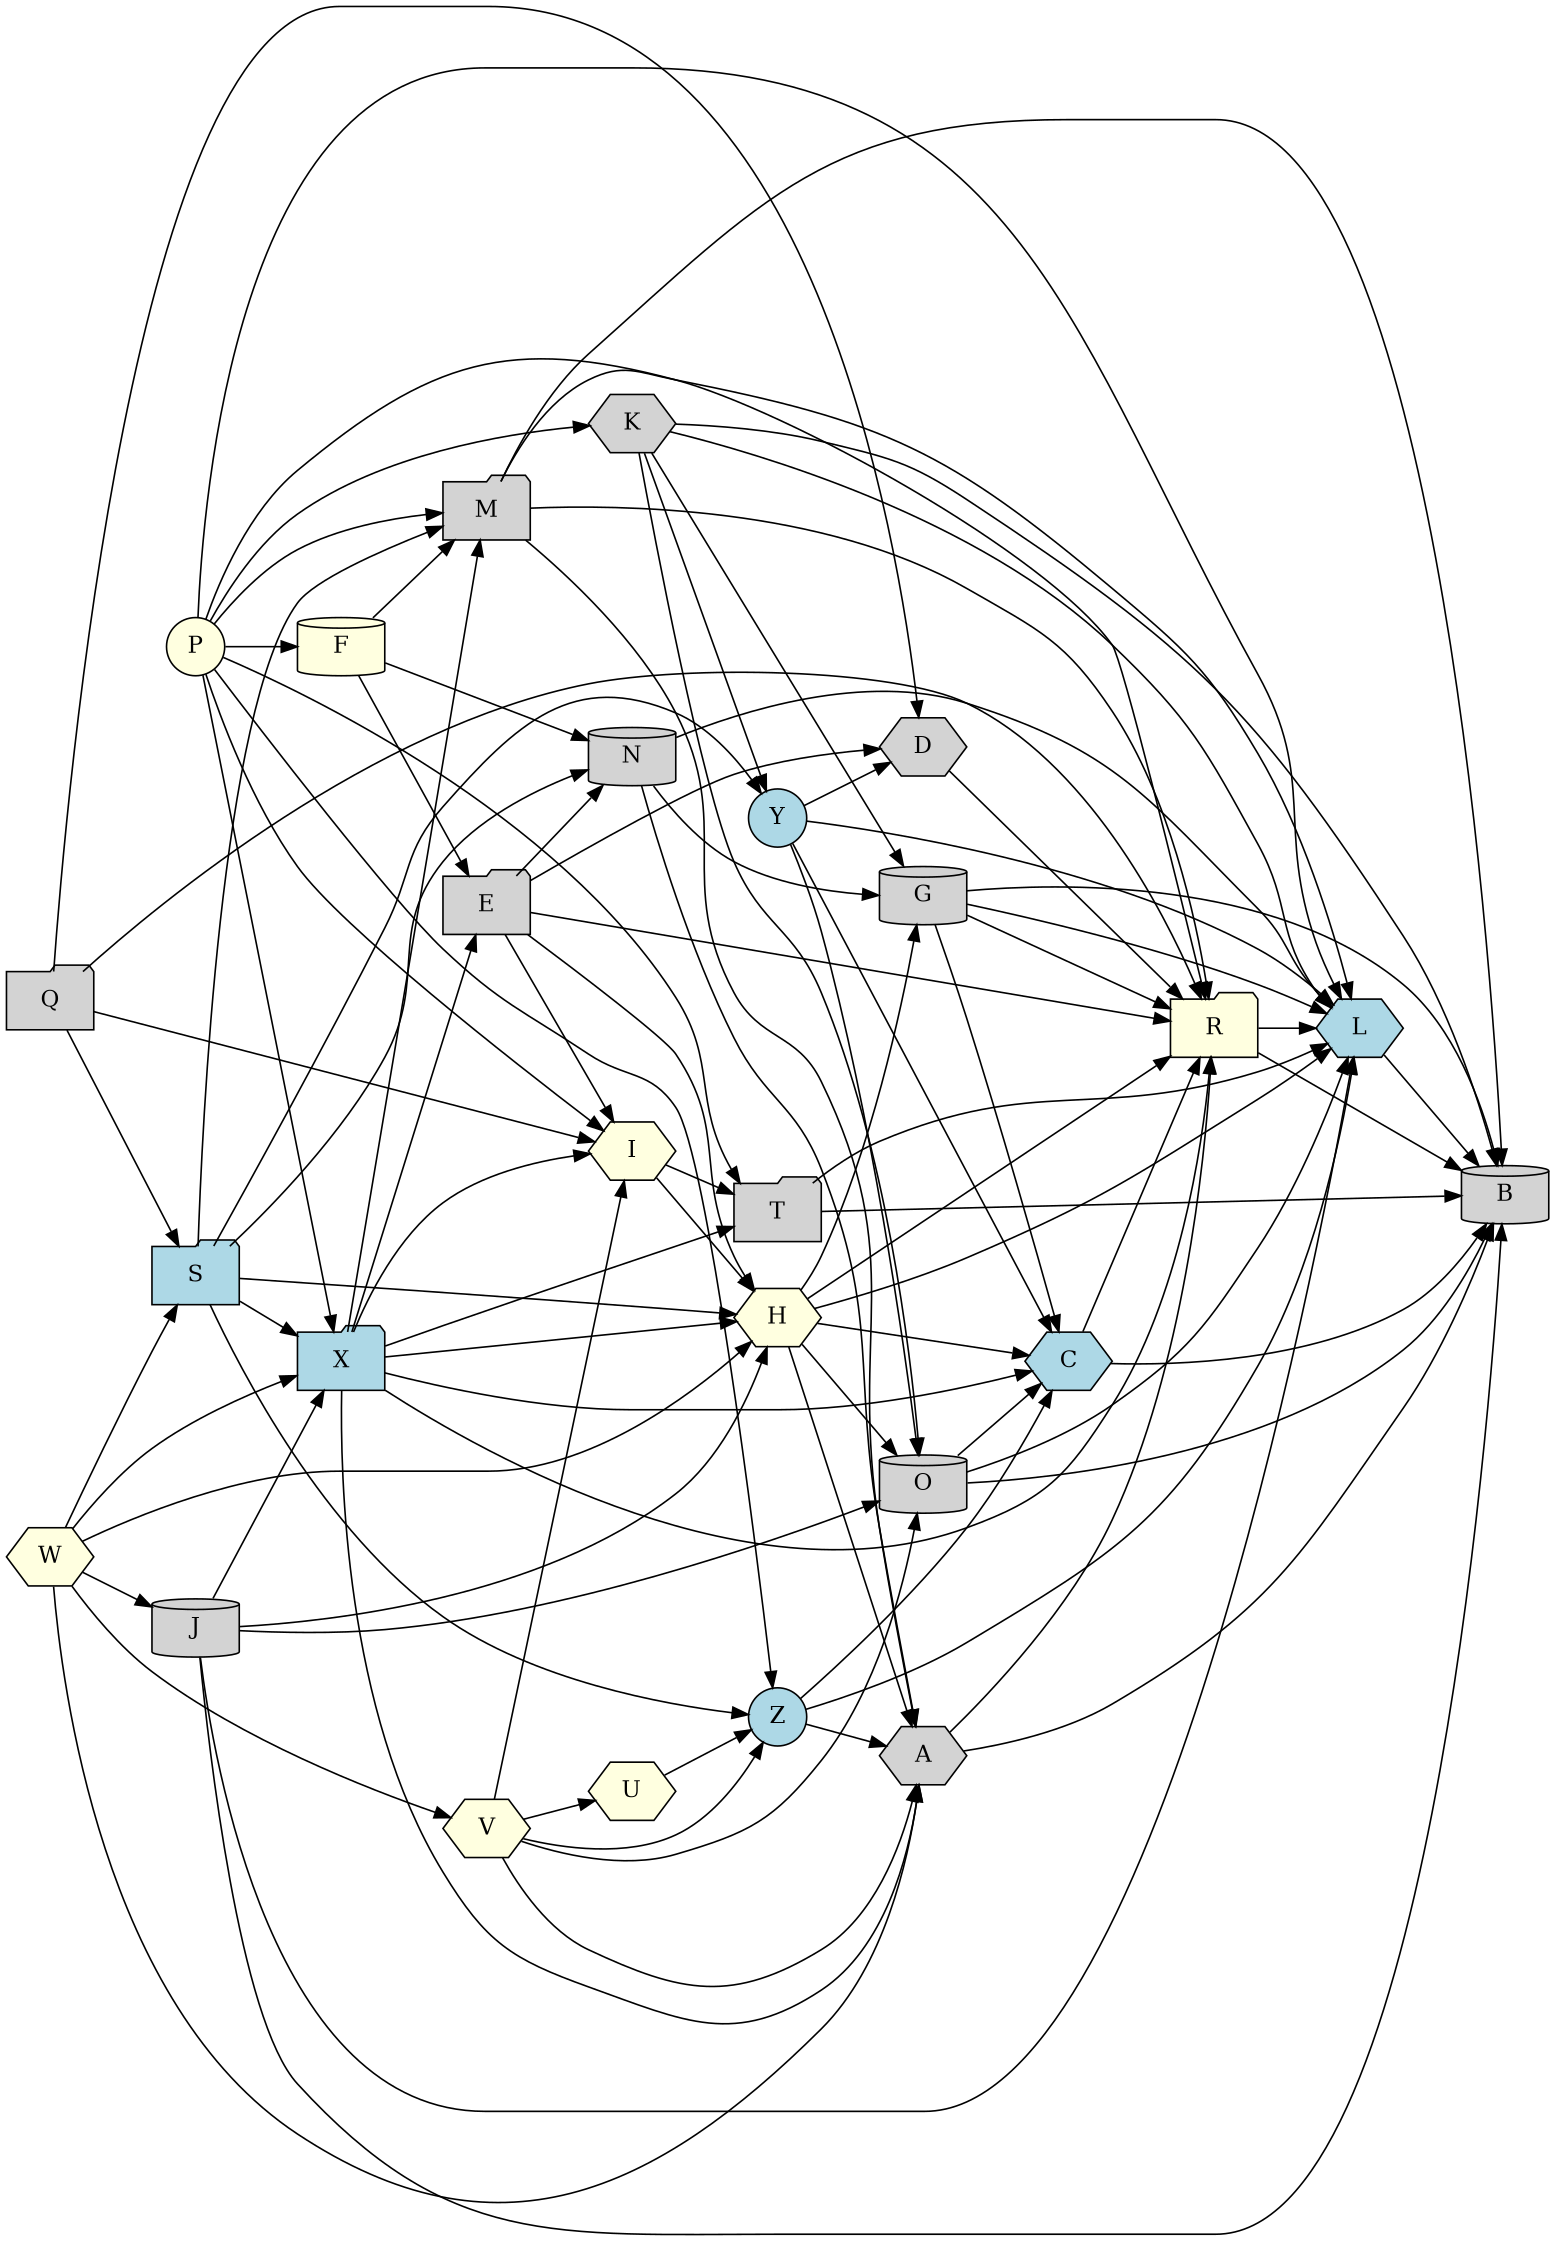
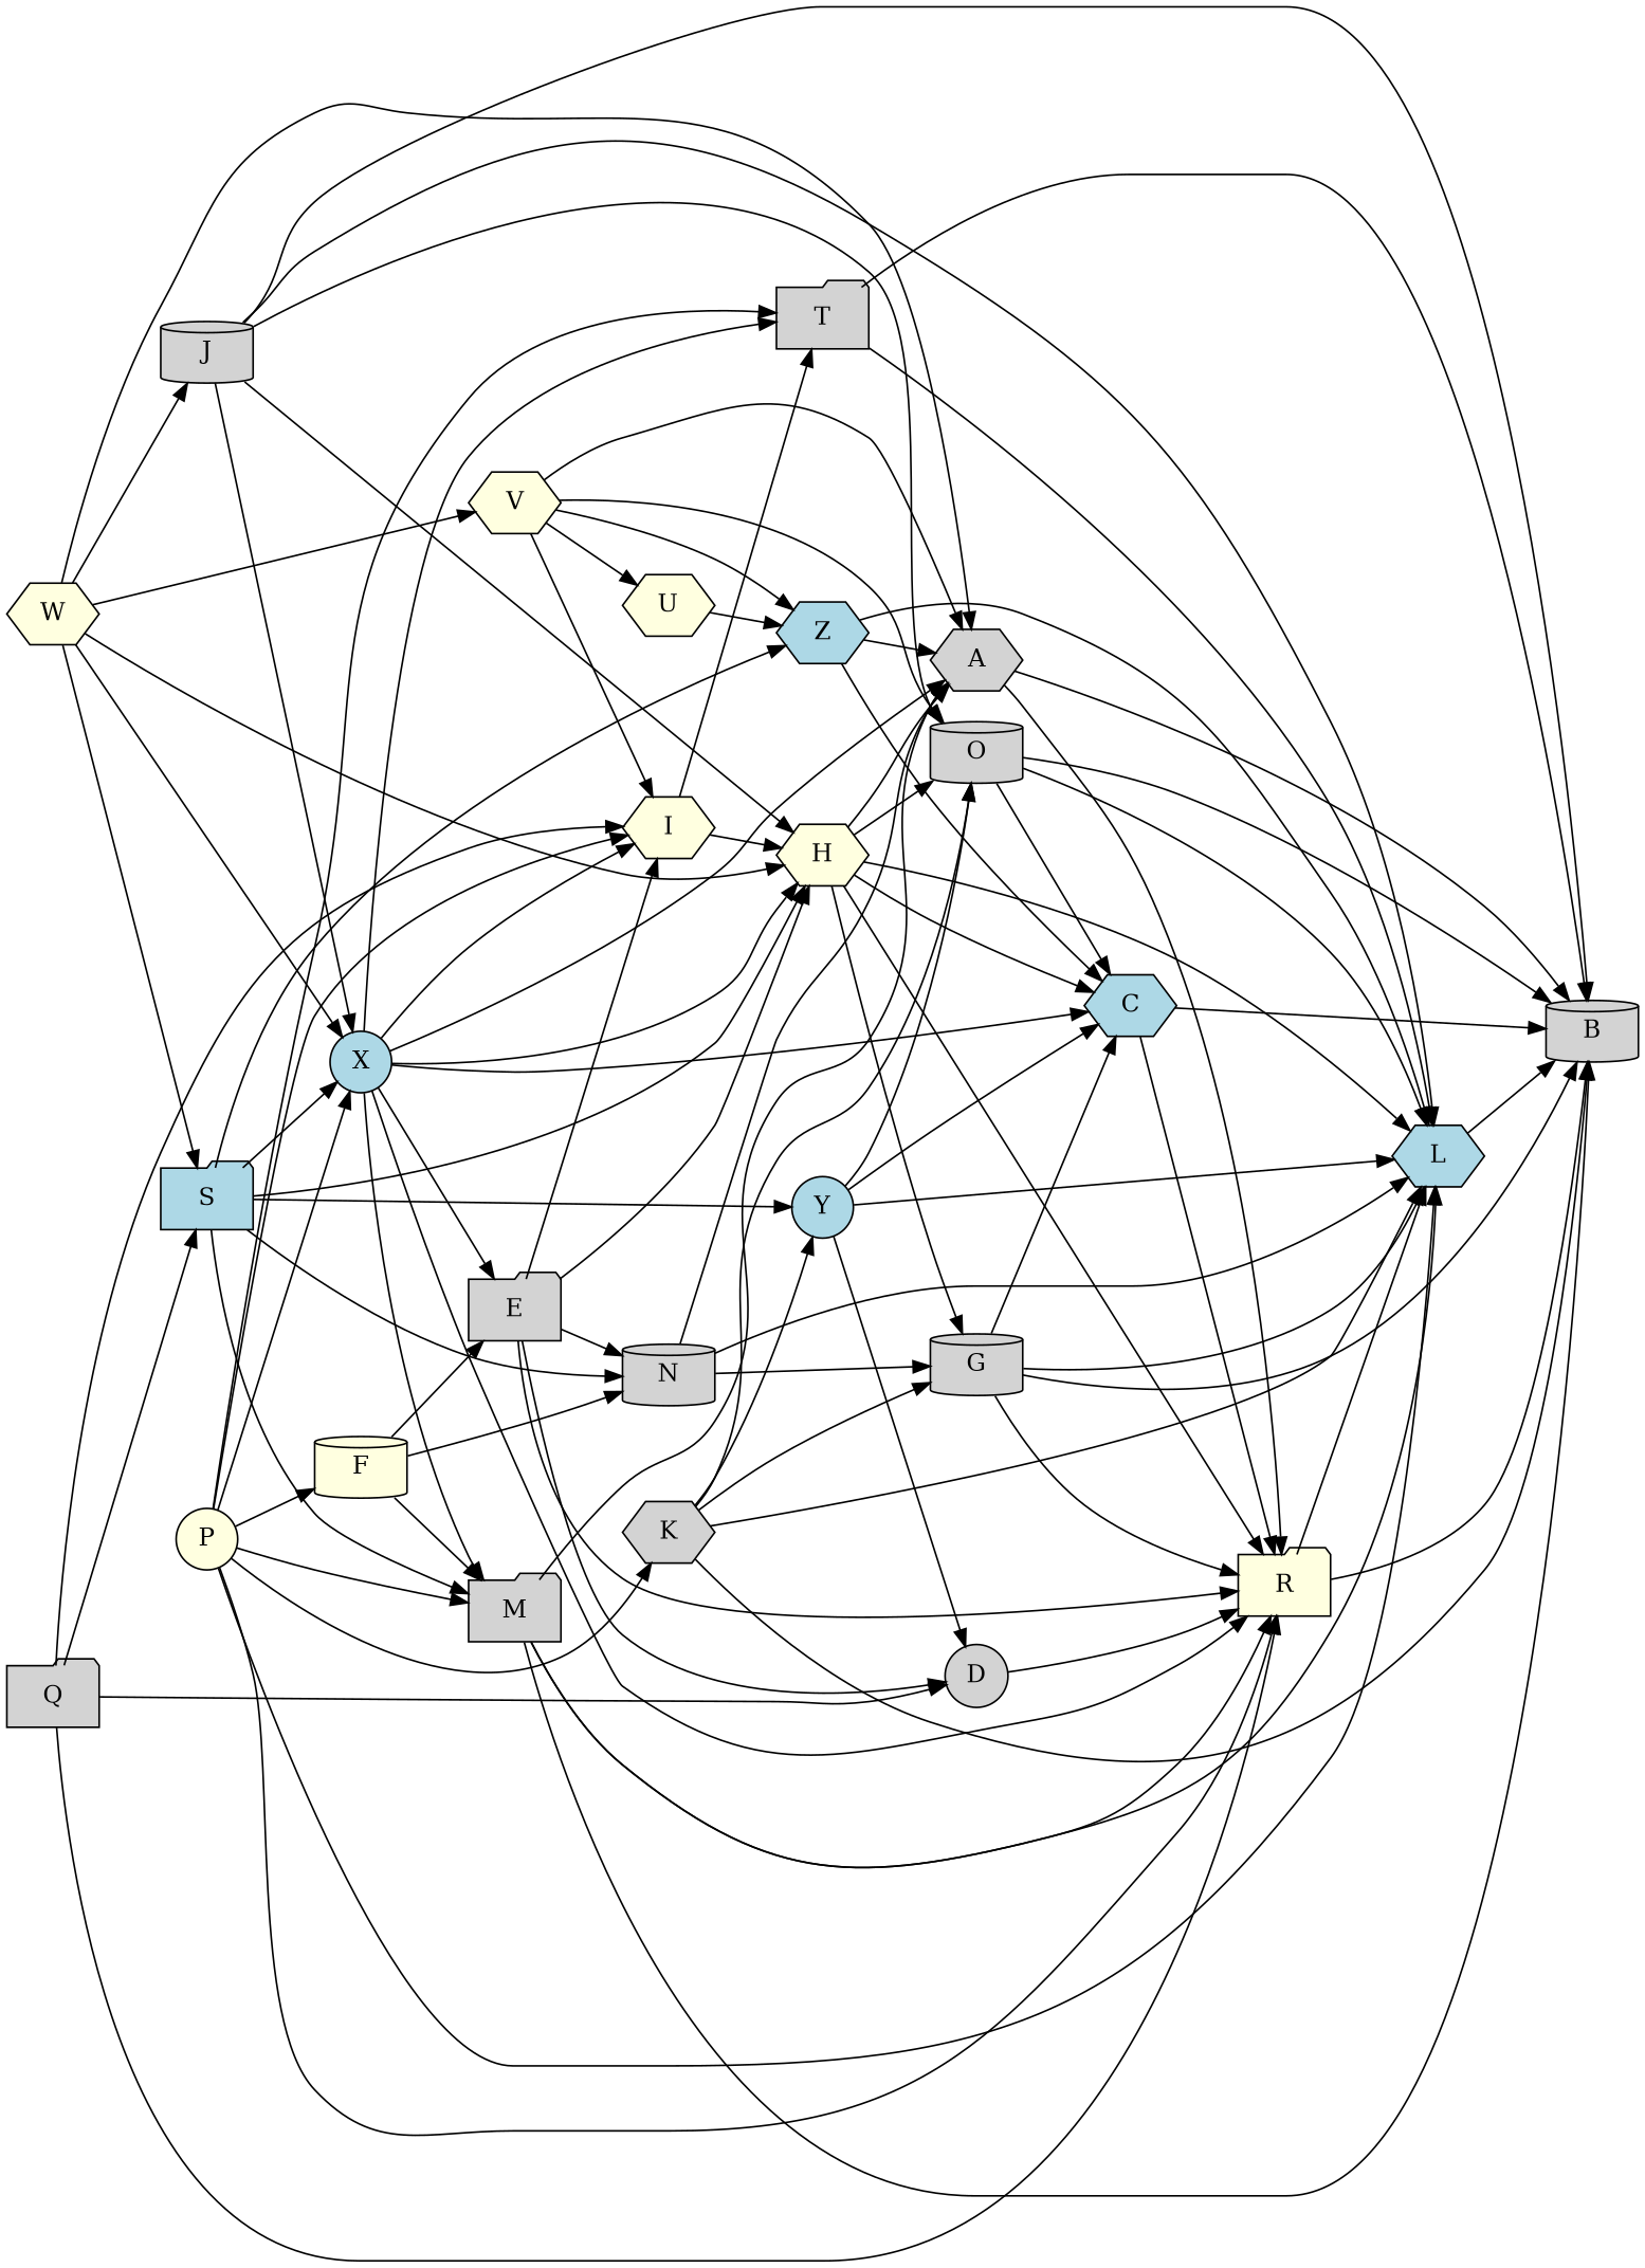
  digraph {
    rankdir=LR
    node [fillcolor=lightgrey shape=hexagon style=filled]
    P [fillcolor=lightyellow shape=circle]
    F [fillcolor=lightyellow shape=cylinder]
    M [shape=folder]
    K
-   X [fillcolor=lightblue shape=folder]
+   X [fillcolor=lightblue shape=circle]
    I [fillcolor=lightyellow]
-   Z [fillcolor=lightblue shape=circle]
+   Z [fillcolor=lightblue]
    L [fillcolor=lightblue]
    R [fillcolor=lightyellow shape=folder]
    T [shape=folder]
    E [shape=folder]
    N [shape=cylinder]
    B [shape=cylinder]
    A
    Y [fillcolor=lightblue shape=circle]
    G [shape=cylinder]
    O [shape=cylinder]
    H [fillcolor=lightyellow]
    C [fillcolor=lightblue]
-   D
+   D [shape=circle]
    Q [shape=folder]
    S [fillcolor=lightblue shape=folder]
    W [fillcolor=lightyellow]
    V [fillcolor=lightyellow]
    J [shape=cylinder]
    U [fillcolor=lightyellow]
    P -> F
    P -> M
    P -> K
    P -> X
    P -> I
-   P -> Z
    P -> L
    P -> R
    P -> T
    F -> M
    F -> E
    F -> N
    M -> L
    M -> R
    M -> B
    M -> A
    K -> L
    K -> B
    K -> Y
    K -> G
    K -> O
    X -> M
    X -> I
    X -> R
    X -> T
    X -> E
    X -> A
    X -> H
    X -> C
    I -> T
    I -> H
    Z -> L
    Z -> A
    Z -> C
    L -> B
    R -> L
    R -> B
    T -> L
    T -> B
    E -> I
    E -> R
    E -> N
    E -> H
    E -> D
    N -> L
    N -> A
    N -> G
    A -> R
    A -> B
    Y -> L
    Y -> O
    Y -> C
    Y -> D
    G -> L
    G -> R
    G -> B
    G -> C
    O -> L
    O -> B
    O -> C
    H -> L
    H -> R
    H -> A
    H -> G
    H -> O
    H -> C
    C -> R
    C -> B
    D -> R
    Q -> I
    Q -> R
    Q -> D
    Q -> S
    S -> M
    S -> X
    S -> Z
    S -> N
    S -> Y
    S -> H
    W -> X
    W -> A
    W -> H
    W -> S
    W -> V
    W -> J
    V -> I
    V -> Z
    V -> A
    V -> O
    V -> U
    J -> X
    J -> L
    J -> B
    J -> O
    J -> H
    U -> Z
  }
